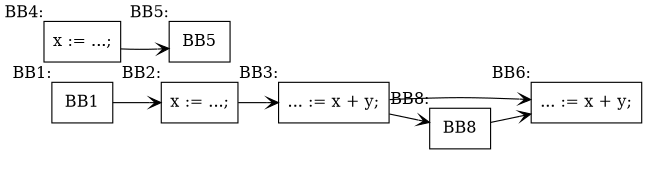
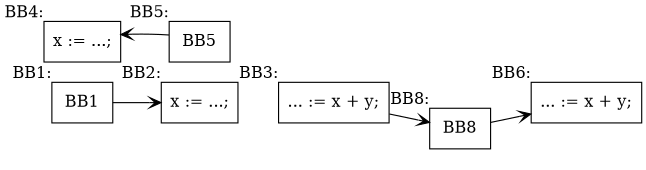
  digraph {
    rankdir=LR
    node [shape=box]
    edge [arrowhead=open]
    BB1 [xlabel="BB1:"]
    n2 [label="x := ...;\n" xlabel="BB2:"]
    n3 [label="... := x + y;\n" xlabel="BB3:"]
    n4 [label="x := ...;\n" xlabel="BB4:"]
    BB5 [xlabel="BB5:"]
    n6 [label="... := x + y;\n" xlabel="BB6:"]
    BB8 [xlabel="BB8:"]
    BB1 -> n2
-   n2 -> n3
-   n3 -> n6
    n3 -> BB8
-   n4 -> BB5
+   BB5 -> n4
    BB8 -> n6
  }
